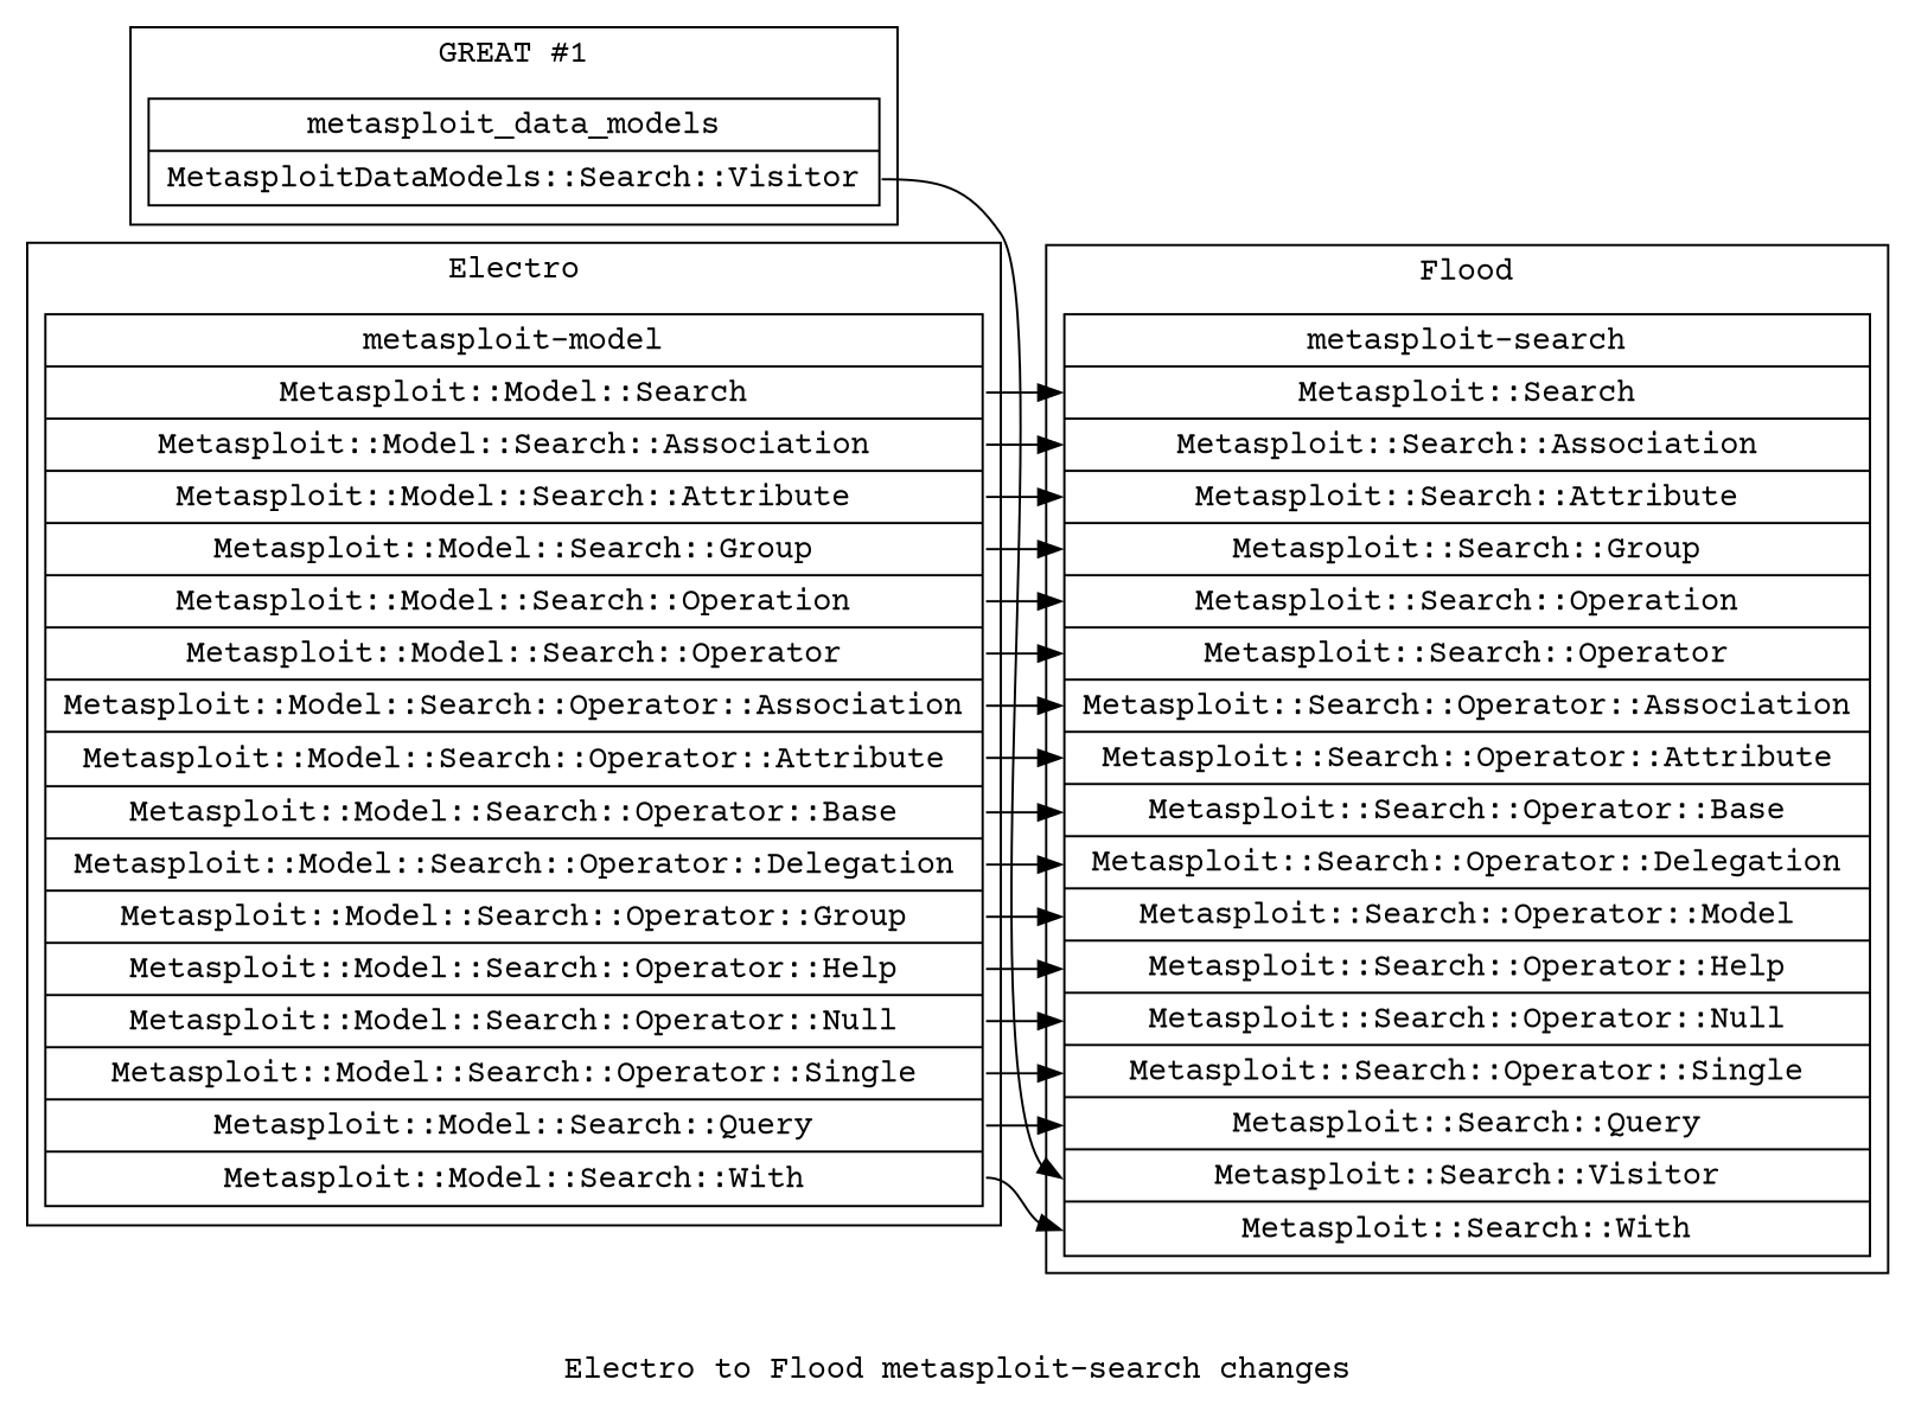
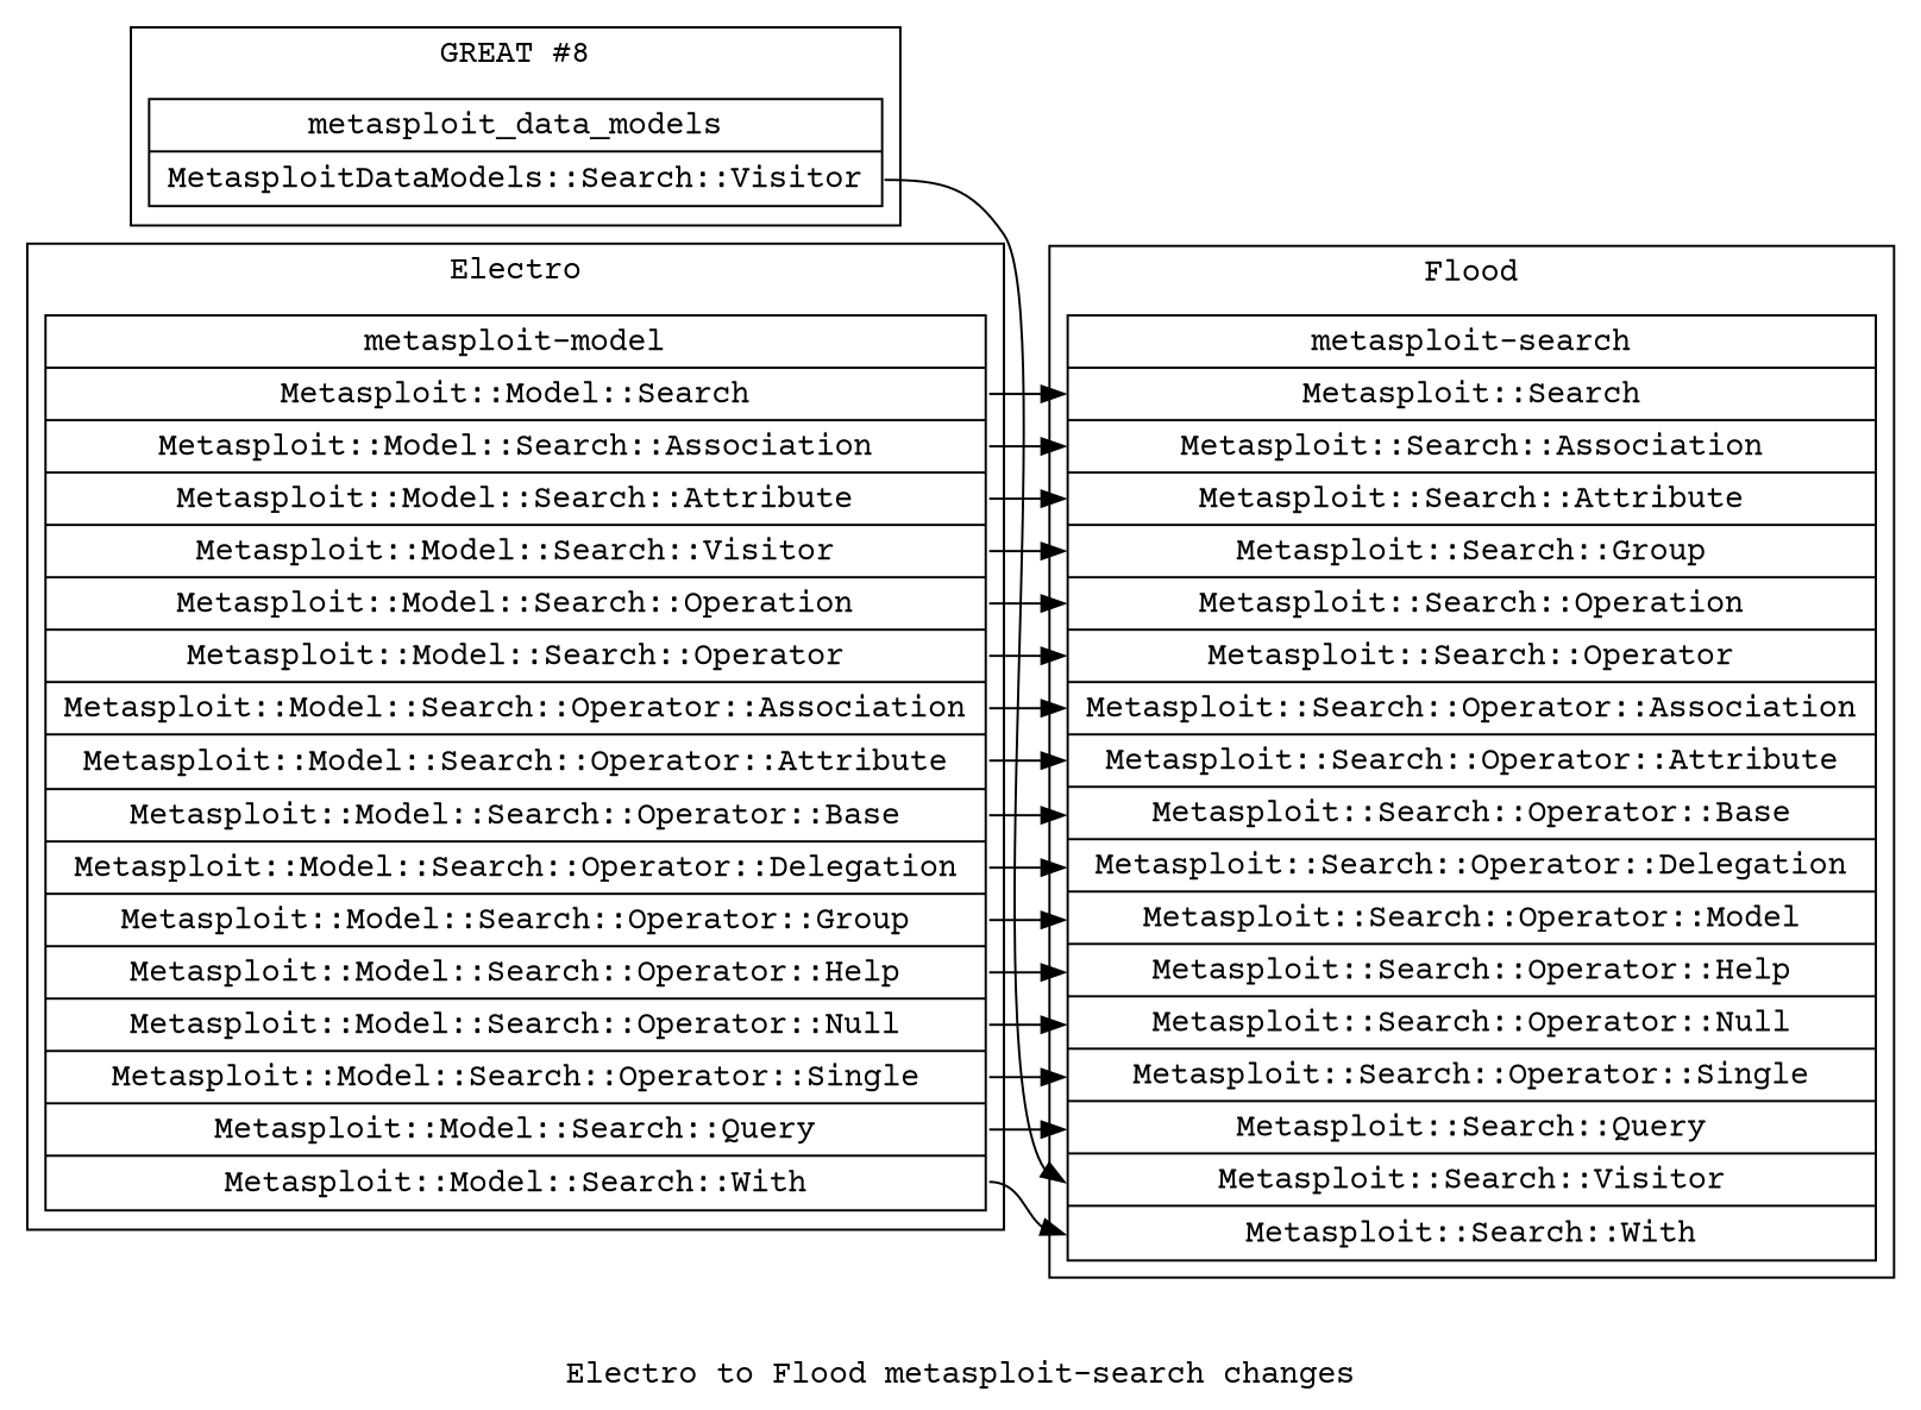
  digraph {
    concentrate=true
    fontname="Courier Prime"
    label="Electro to Flood metasploit-search changes"
    rankdir=LR
    node [fontname="Courier Prime" shape=record]
    edge [fontname="Courier Prime"]
    n1 [label="<title> metasploit_data_models | <search_visitor> MetasploitDataModels::Search::Visitor"]
-   n2 [label="<title> metasploit-model | <search> Metasploit::Model::Search | <search_association> Metasploit::Model::Search::Association | <search_attribute> Metasploit::Model::Search::Attribute | <search_group> Metasploit::Model::Search::Group | <search_operation> Metasploit::Model::Search::Operation | <search_operator> Metasploit::Model::Search::Operator | <search_operator_association> Metasploit::Model::Search::Operator::Association | <search_operator_attribute> Metasploit::Model::Search::Operator::Attribute | <search_operator_base> Metasploit::Model::Search::Operator::Base | <search_operator_delegation> Metasploit::Model::Search::Operator::Delegation | <search_operator_group> Metasploit::Model::Search::Operator::Group | <search_operator_help> Metasploit::Model::Search::Operator::Help | <search_operator_null> Metasploit::Model::Search::Operator::Null | <search_operator_single> Metasploit::Model::Search::Operator::Single | <search_query> Metasploit::Model::Search::Query | <search_with> Metasploit::Model::Search::With"]
+   n2 [label="<title> metasploit-model | <search> Metasploit::Model::Search | <search_association> Metasploit::Model::Search::Association | <search_attribute> Metasploit::Model::Search::Attribute | <search_group> Metasploit::Model::Search::Visitor | <search_operation> Metasploit::Model::Search::Operation | <search_operator> Metasploit::Model::Search::Operator | <search_operator_association> Metasploit::Model::Search::Operator::Association | <search_operator_attribute> Metasploit::Model::Search::Operator::Attribute | <search_operator_base> Metasploit::Model::Search::Operator::Base | <search_operator_delegation> Metasploit::Model::Search::Operator::Delegation | <search_operator_group> Metasploit::Model::Search::Operator::Group | <search_operator_help> Metasploit::Model::Search::Operator::Help | <search_operator_null> Metasploit::Model::Search::Operator::Null | <search_operator_single> Metasploit::Model::Search::Operator::Single | <search_query> Metasploit::Model::Search::Query | <search_with> Metasploit::Model::Search::With"]
    n3 [label="<title> metasploit-search | <root> Metasploit::Search | <association> Metasploit::Search::Association | <attribute> Metasploit::Search::Attribute | <group> Metasploit::Search::Group | <operation> Metasploit::Search::Operation | <operator> Metasploit::Search::Operator | <operator_association> Metasploit::Search::Operator::Association | <operator_attribute> Metasploit::Search::Operator::Attribute | <operator_base> Metasploit::Search::Operator::Base | <operator_delegation> Metasploit::Search::Operator::Delegation | <operator_group> Metasploit::Search::Operator::Model | <operator_help> Metasploit::Search::Operator::Help | <operator_null> Metasploit::Search::Operator::Null | <operator_single> Metasploit::Search::Operator::Single | <query> Metasploit::Search::Query | <visitor> Metasploit::Search::Visitor | <with> Metasploit::Search::With"]
    subgraph cluster_1 {
-     label="GREAT #1"
+     label="GREAT #8"
      n1
    }
    subgraph cluster_2 {
      label=Electro
      n2
    }
    subgraph cluster_3 {
      label=Flood
      n3
    }
    n1 -> n3 [headport=visitor tailport=search_visitor]
    n2 -> n3 [headport=root tailport=search]
    n2 -> n3 [headport=association tailport=search_association]
    n2 -> n3 [headport=attribute tailport=search_attribute]
    n2 -> n3 [headport=group tailport=search_group]
    n2 -> n3 [headport=operation tailport=search_operation]
    n2 -> n3 [headport=operator tailport=search_operator]
    n2 -> n3 [headport=operator_association tailport=search_operator_association]
    n2 -> n3 [headport=operator_attribute tailport=search_operator_attribute]
    n2 -> n3 [headport=operator_base tailport=search_operator_base]
    n2 -> n3 [headport=operator_delegation tailport=search_operator_delegation]
    n2 -> n3 [headport=operator_group tailport=search_operator_group]
    n2 -> n3 [headport=operator_help tailport=search_operator_help]
    n2 -> n3 [headport=operator_null tailport=search_operator_null]
    n2 -> n3 [headport=operator_single tailport=search_operator_single]
    n2 -> n3 [headport=query tailport=search_query]
    n2 -> n3 [headport=with tailport=search_with]
  }
